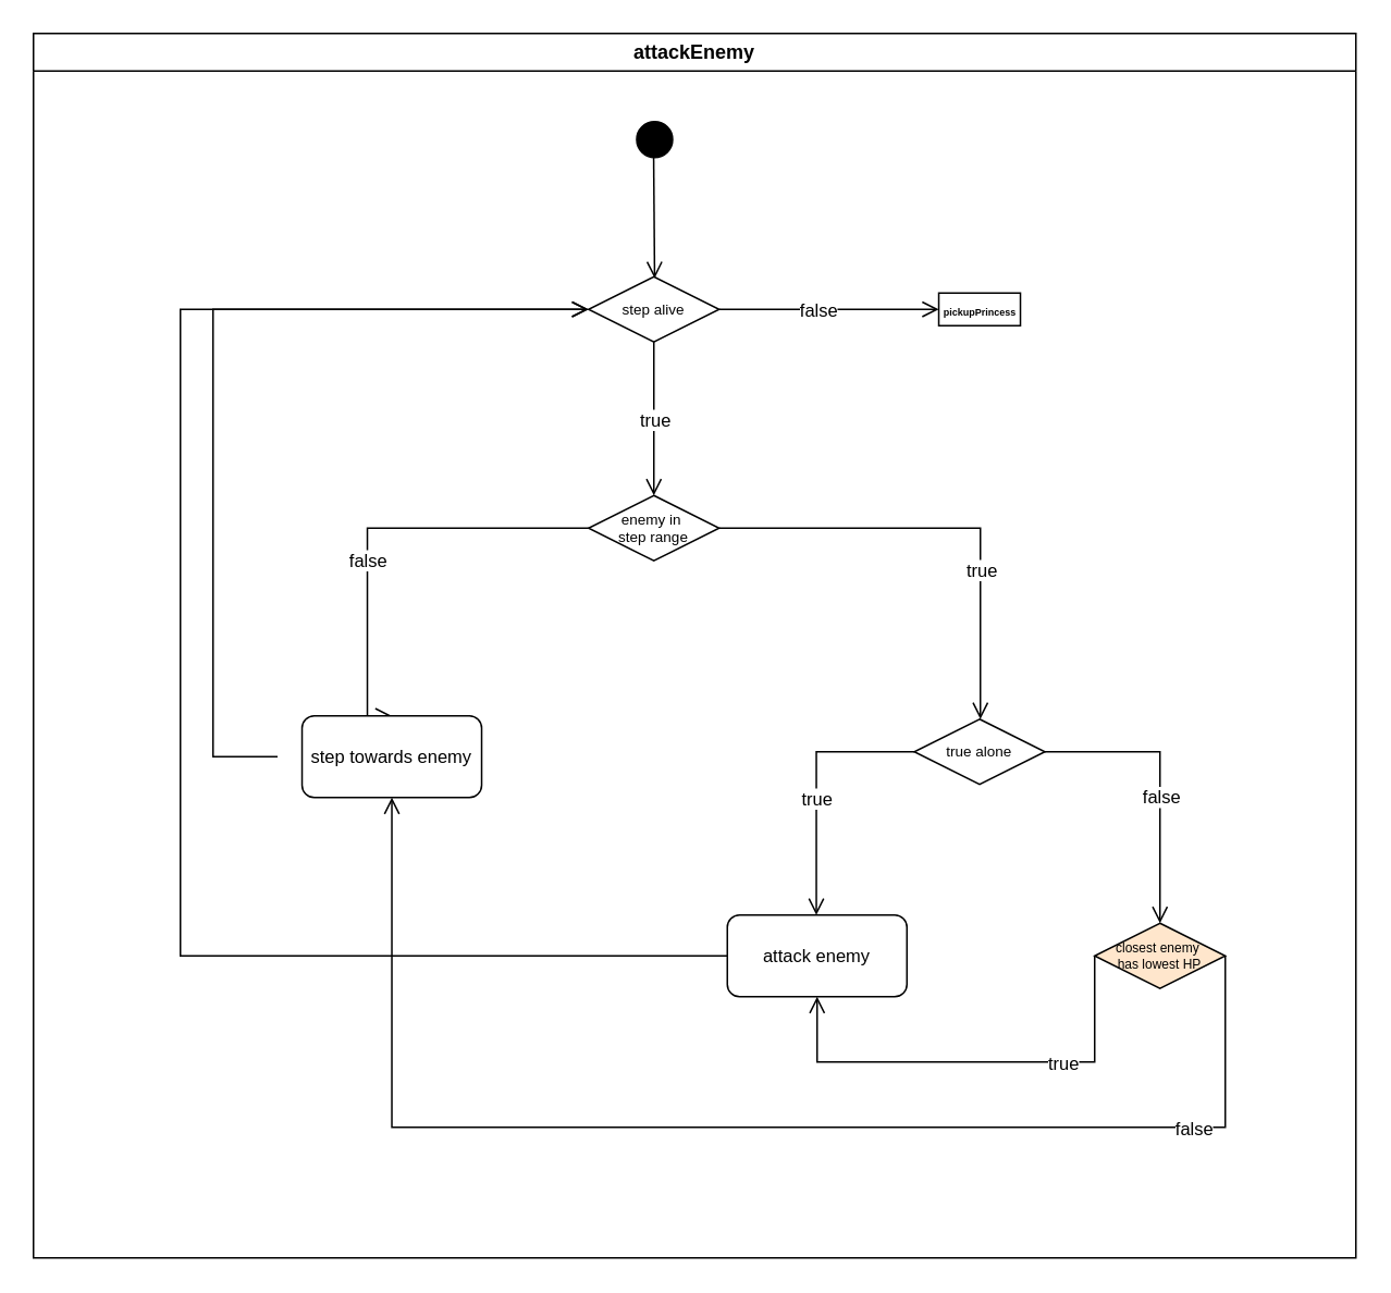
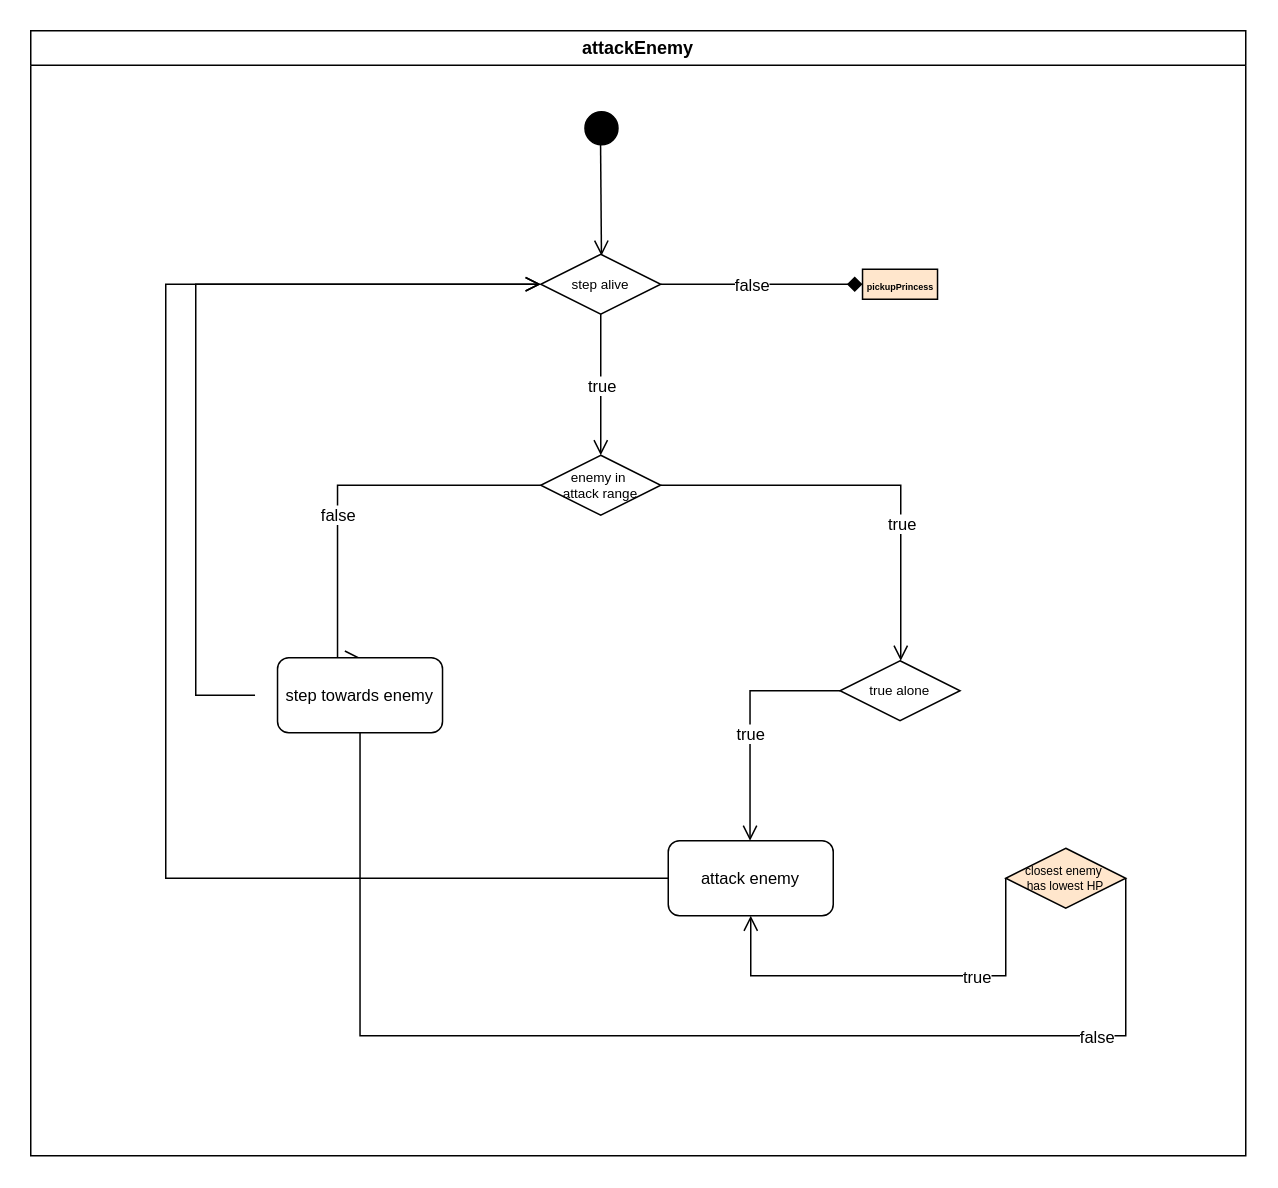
  <mxCell id="0" />
  <mxCell id="1" parent="0" />
  <mxCell id="2" value="attackEnemy" style="swimlane;whiteSpace=wrap" parent="1" vertex="1"><mxGeometry x="20" y="20" width="810" height="750" as="geometry" /></mxCell>
  <mxCell id="3" value="" style="ellipse;shape=startState;fillColor=#000000;strokeColor=#000000;" parent="2" vertex="1"><mxGeometry x="365.48" y="50" width="30" height="30" as="geometry" /></mxCell>
  <mxCell id="4" value="" style="edgeStyle=elbowEdgeStyle;elbow=horizontal;verticalAlign=bottom;endArrow=open;endSize=8;endFill=1;rounded=0;exitX=0.48;exitY=0.856;exitDx=0;exitDy=0;exitPerimeter=0;" parent="2" source="3" edge="1"><mxGeometry x="-755" y="-258" as="geometry"><mxPoint x="380.48" y="150" as="targetPoint" /><mxPoint x="375.15" y="97" as="sourcePoint" /><Array as="points"><mxPoint x="380.48" y="120" /></Array></mxGeometry></mxCell>
- <mxCell id="5" value="enemy in &#10;step range" style="rhombus;fontSize=9;" parent="2" vertex="1"><mxGeometry x="340" y="283" width="80" height="40" as="geometry" /></mxCell>
+ <mxCell id="5" value="enemy in &#10;attack range" style="rhombus;fontSize=9;" parent="2" vertex="1"><mxGeometry x="340" y="283" width="80" height="40" as="geometry" /></mxCell>
  <mxCell id="6" value="" style="edgeStyle=elbowEdgeStyle;elbow=horizontal;align=left;verticalAlign=bottom;endArrow=open;endSize=8;endFill=1;rounded=0;exitX=0;exitY=0.5;exitDx=0;exitDy=0;entryX=0.5;entryY=0;entryDx=0;entryDy=0;" parent="2" source="5" target="8" edge="1"><mxGeometry x="-1" relative="1" as="geometry"><mxPoint x="200.0" y="413" as="targetPoint" /><Array as="points"><mxPoint x="204.52" y="363" /></Array><mxPoint x="119.52" y="313" as="sourcePoint" /></mxGeometry></mxCell>
  <mxCell id="7" value="&lt;div&gt;false&lt;/div&gt;" style="edgeLabel;html=1;align=center;verticalAlign=middle;resizable=0;points=[];" parent="6" vertex="1" connectable="0"><mxGeometry x="0.267" relative="1" as="geometry"><mxPoint y="-13" as="offset" /></mxGeometry></mxCell>
  <mxCell id="8" value="step towards enemy" style="rounded=1;fontSize=11;" parent="2" vertex="1"><mxGeometry x="164.52" y="418" width="110" height="50" as="geometry" /></mxCell>
  <mxCell id="9" value="" style="edgeStyle=elbowEdgeStyle;elbow=horizontal;verticalAlign=bottom;endArrow=open;endSize=8;endFill=1;rounded=0;exitX=1;exitY=0.5;exitDx=0;exitDy=0;entryX=0;entryY=0.5;entryDx=0;entryDy=0;" parent="2" target="10" edge="1"><mxGeometry x="-1375" y="-408" as="geometry"><mxPoint x="250.0" y="179" as="targetPoint" /><mxPoint x="149.52" y="443" as="sourcePoint" /><Array as="points"><mxPoint x="110" y="310" /></Array></mxGeometry></mxCell>
  <mxCell id="10" value="step alive" style="rhombus;fontSize=9;" parent="2" vertex="1"><mxGeometry x="340" y="149" width="80" height="40" as="geometry" /></mxCell>
  <mxCell id="11" value="" style="edgeStyle=elbowEdgeStyle;elbow=horizontal;align=left;verticalAlign=bottom;endArrow=open;endSize=8;endFill=1;rounded=0;exitX=0.5;exitY=1;exitDx=0;exitDy=0;entryX=0.5;entryY=0;entryDx=0;entryDy=0;" parent="2" source="10" target="5" edge="1"><mxGeometry x="-1" relative="1" as="geometry"><mxPoint x="380" y="283" as="targetPoint" /><Array as="points" /><mxPoint x="374.5" y="213" as="sourcePoint" /></mxGeometry></mxCell>
  <mxCell id="12" value="&lt;div&gt;true&lt;/div&gt;" style="edgeLabel;html=1;align=center;verticalAlign=middle;resizable=0;points=[];" parent="11" vertex="1" connectable="0"><mxGeometry x="0.267" relative="1" as="geometry"><mxPoint y="-13" as="offset" /></mxGeometry></mxCell>
  <mxCell id="13" value="true alone" style="rhombus;fontSize=9;" parent="2" vertex="1"><mxGeometry x="539.52" y="420" width="80" height="40" as="geometry" /></mxCell>
  <mxCell id="14" value="" style="edgeStyle=elbowEdgeStyle;elbow=horizontal;align=left;verticalAlign=bottom;endArrow=open;endSize=8;endFill=1;rounded=0;exitX=0;exitY=0.5;exitDx=0;exitDy=0;entryX=0.5;entryY=0;entryDx=0;entryDy=0;" parent="2" source="13" edge="1"><mxGeometry x="-1" relative="1" as="geometry"><mxPoint x="479.52" y="540" as="targetPoint" /><Array as="points"><mxPoint x="479.52" y="440" /></Array><mxPoint x="459.52" y="460" as="sourcePoint" /></mxGeometry></mxCell>
  <mxCell id="15" value="&lt;div&gt;true&lt;/div&gt;" style="edgeLabel;html=1;align=center;verticalAlign=middle;resizable=0;points=[];" parent="14" vertex="1" connectable="0"><mxGeometry x="0.267" relative="1" as="geometry"><mxPoint y="-13" as="offset" /></mxGeometry></mxCell>
- <mxCell id="16" value="" style="edgeStyle=elbowEdgeStyle;elbow=horizontal;align=left;verticalAlign=bottom;endArrow=open;endSize=8;endFill=1;rounded=0;exitX=1;exitY=0.5;exitDx=0;exitDy=0;entryX=0.5;entryY=0;entryDx=0;entryDy=0;" parent="2" source="13" target="25" edge="1"><mxGeometry x="-1" relative="1" as="geometry"><mxPoint x="685" y="540.0" as="targetPoint" /><Array as="points"><mxPoint x="690" y="490" /></Array><mxPoint x="780" y="436" as="sourcePoint" /></mxGeometry></mxCell>
- <mxCell id="17" value="&lt;div&gt;false&lt;/div&gt;" style="edgeLabel;html=1;align=center;verticalAlign=middle;resizable=0;points=[];" parent="16" vertex="1" connectable="0"><mxGeometry x="0.267" relative="1" as="geometry"><mxPoint y="-13" as="offset" /></mxGeometry></mxCell>
  <mxCell id="18" value="" style="edgeStyle=elbowEdgeStyle;elbow=horizontal;align=left;verticalAlign=bottom;endArrow=open;endSize=8;endFill=1;rounded=0;exitX=1;exitY=0.5;exitDx=0;exitDy=0;entryX=0.5;entryY=0;entryDx=0;entryDy=0;" parent="2" source="5" target="13" edge="1"><mxGeometry x="-1" relative="1" as="geometry"><mxPoint x="579.52" y="403" as="targetPoint" /><Array as="points"><mxPoint x="580" y="349" /></Array><mxPoint x="420" y="300" as="sourcePoint" /></mxGeometry></mxCell>
  <mxCell id="19" value="&lt;div&gt;true&lt;/div&gt;" style="edgeLabel;html=1;align=center;verticalAlign=middle;resizable=0;points=[];" parent="18" vertex="1" connectable="0"><mxGeometry x="0.267" relative="1" as="geometry"><mxPoint y="9" as="offset" /></mxGeometry></mxCell>
- <mxCell id="20" value="" style="edgeStyle=elbowEdgeStyle;elbow=horizontal;align=left;verticalAlign=bottom;endArrow=open;endSize=8;exitX=1;exitY=0.5;endFill=1;rounded=0;exitDx=0;exitDy=0;entryX=0;entryY=0.5;entryDx=0;entryDy=0;" parent="2" source="10" target="24" edge="1"><mxGeometry x="-1" relative="1" as="geometry"><mxPoint x="554.52" y="169" as="targetPoint" /><Array as="points"><mxPoint x="460" y="180" /></Array><mxPoint x="539" y="230" as="sourcePoint" /></mxGeometry></mxCell>
+ <mxCell id="20" value="" style="edgeStyle=elbowEdgeStyle;elbow=horizontal;align=left;verticalAlign=bottom;endArrow=diamond;endSize=8;exitX=1;exitY=0.5;endFill=1;rounded=0;exitDx=0;exitDy=0;entryX=0;entryY=0.5;entryDx=0;entryDy=0;" parent="2" source="10" target="24" edge="1"><mxGeometry x="-1" relative="1" as="geometry"><mxPoint x="554.52" y="169" as="targetPoint" /><Array as="points"><mxPoint x="460" y="180" /></Array><mxPoint x="539" y="230" as="sourcePoint" /></mxGeometry></mxCell>
  <mxCell id="21" value="&lt;div&gt;false&lt;/div&gt;" style="edgeLabel;html=1;align=center;verticalAlign=middle;resizable=0;points=[];" parent="2" vertex="1" connectable="0"><mxGeometry x="480.001" y="169" as="geometry" /></mxCell>
  <mxCell id="22" value="attack enemy" style="rounded=1;fontSize=11;" parent="2" vertex="1"><mxGeometry x="425" y="540" width="110" height="50" as="geometry" /></mxCell>
  <mxCell id="23" value="" style="edgeStyle=elbowEdgeStyle;elbow=horizontal;verticalAlign=bottom;endArrow=open;endSize=8;endFill=1;rounded=0;exitX=0;exitY=0.5;exitDx=0;exitDy=0;entryX=0;entryY=0.5;entryDx=0;entryDy=0;" parent="2" source="22" target="10" edge="1"><mxGeometry x="-2035" y="-558" as="geometry"><mxPoint x="170" y="330" as="targetPoint" /><mxPoint x="229.52" y="692" as="sourcePoint" /><Array as="points"><mxPoint x="90" y="370" /></Array></mxGeometry></mxCell>
- <mxCell id="24" value="&lt;div align=&quot;center&quot;&gt;&lt;font style=&quot;font-size: 6px;&quot;&gt;&lt;b&gt;&lt;font style=&quot;line-height: 100%;&quot;&gt;pickupPrincess&lt;/font&gt;&lt;/b&gt;&lt;/font&gt;&lt;/div&gt;" style="rounded=0;whiteSpace=wrap;html=1;align=center;" vertex="1" parent="2"><mxGeometry x="554.52" y="159" width="50" height="20" as="geometry" /></mxCell>
+ <mxCell id="24" value="&lt;div align=&quot;center&quot;&gt;&lt;font style=&quot;font-size: 6px;&quot;&gt;&lt;b&gt;&lt;font style=&quot;line-height: 100%;&quot;&gt;pickupPrincess&lt;/font&gt;&lt;/b&gt;&lt;/font&gt;&lt;/div&gt;" style="rounded=0;whiteSpace=wrap;html=1;align=center;fillColor=#ffe6cc;" vertex="1" parent="2"><mxGeometry x="554.52" y="159" width="50" height="20" as="geometry" /></mxCell>
  <mxCell id="25" value="closest enemy &#10;has lowest HP" style="rhombus;fontSize=8;fillColor=#ffe6cc;" vertex="1" parent="2"><mxGeometry x="650" y="545" width="80" height="40" as="geometry" /></mxCell>
  <mxCell id="26" value="" style="edgeStyle=elbowEdgeStyle;elbow=horizontal;align=left;verticalAlign=bottom;endArrow=open;endSize=8;endFill=1;rounded=0;exitX=0;exitY=0.5;exitDx=0;exitDy=0;entryX=0.5;entryY=1;entryDx=0;entryDy=0;" edge="1" parent="2" source="25" target="22"><mxGeometry x="-1" relative="1" as="geometry"><mxPoint x="630" y="730" as="targetPoint" /><Array as="points"><mxPoint x="630" y="630" /></Array><mxPoint x="690.48" y="630" as="sourcePoint" /></mxGeometry></mxCell>
  <mxCell id="27" value="&lt;div&gt;true&lt;/div&gt;" style="edgeLabel;html=1;align=center;verticalAlign=middle;resizable=0;points=[];" vertex="1" connectable="0" parent="26"><mxGeometry x="0.267" relative="1" as="geometry"><mxPoint x="89" as="offset" /></mxGeometry></mxCell>
- <mxCell id="28" value="" style="edgeStyle=elbowEdgeStyle;elbow=horizontal;align=left;verticalAlign=bottom;endArrow=open;endSize=8;endFill=1;rounded=0;exitX=1;exitY=0.5;exitDx=0;exitDy=0;entryX=0.5;entryY=1;entryDx=0;entryDy=0;" edge="1" parent="2" source="25" target="8"><mxGeometry x="-1" relative="1" as="geometry"><mxPoint x="800" y="665" as="targetPoint" /><Array as="points"><mxPoint x="630" y="670" /></Array><mxPoint x="730" y="560" as="sourcePoint" /></mxGeometry></mxCell>
+ <mxCell id="28" value="" style="edgeStyle=elbowEdgeStyle;elbow=horizontal;align=left;verticalAlign=bottom;endArrow=none;endSize=8;endFill=1;rounded=0;exitX=1;exitY=0.5;exitDx=0;exitDy=0;entryX=0.5;entryY=1;entryDx=0;entryDy=0;" edge="1" parent="2" source="25" target="8"><mxGeometry x="-1" relative="1" as="geometry"><mxPoint x="800" y="665" as="targetPoint" /><Array as="points"><mxPoint x="630" y="670" /></Array><mxPoint x="730" y="560" as="sourcePoint" /></mxGeometry></mxCell>
  <mxCell id="29" value="&lt;div&gt;false&lt;/div&gt;" style="edgeLabel;html=1;align=center;verticalAlign=middle;resizable=0;points=[];" vertex="1" connectable="0" parent="28"><mxGeometry x="0.267" relative="1" as="geometry"><mxPoint x="393" as="offset" /></mxGeometry></mxCell>
